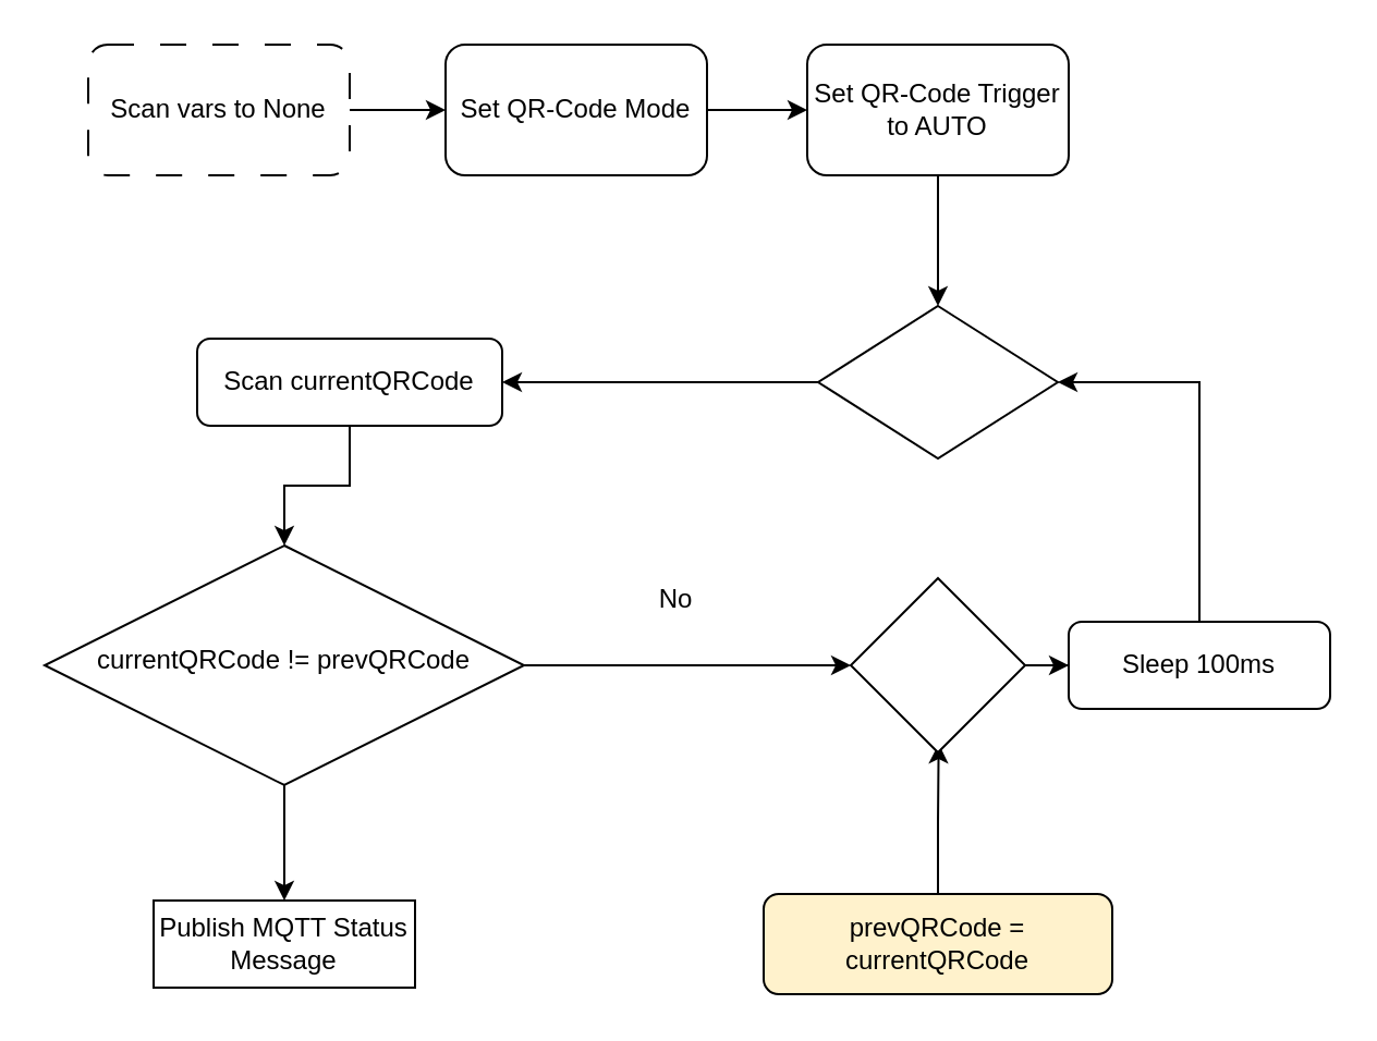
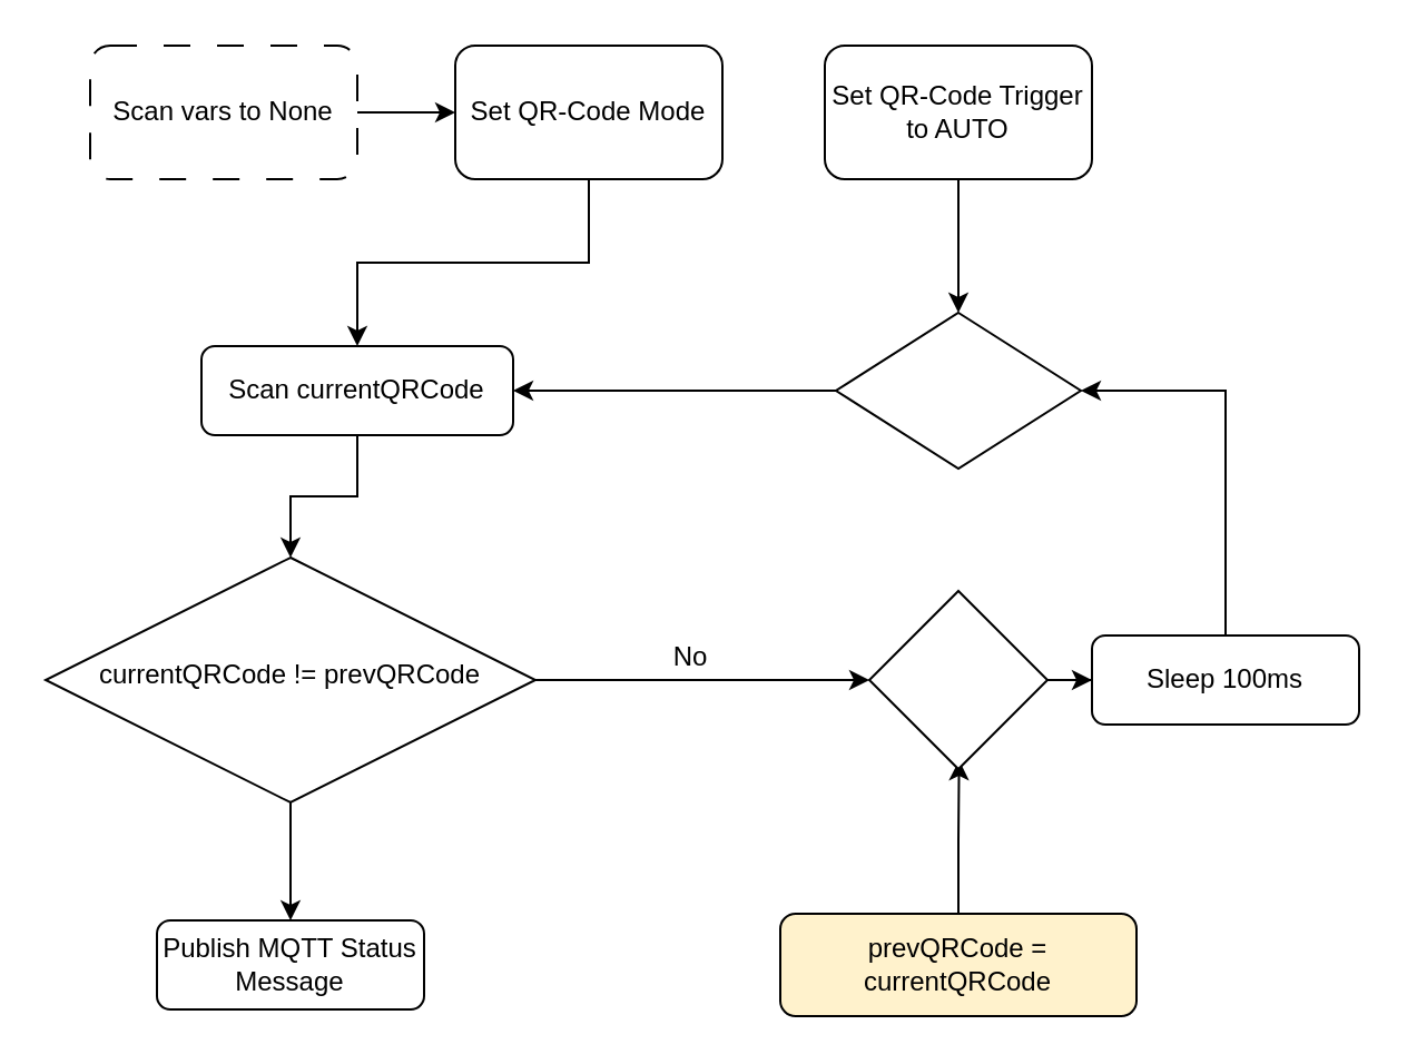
  <mxCell id="0" />
  <mxCell id="1" parent="0" />
  <mxCell id="2" style="edgeStyle=orthogonalEdgeStyle;rounded=0;orthogonalLoop=1;jettySize=auto;html=1;entryX=0.5;entryY=0;entryDx=0;entryDy=0;" parent="1" source="3" target="6" edge="1"><mxGeometry relative="1" as="geometry" /></mxCell>
  <mxCell id="3" value="Scan currentQRCode" style="rounded=1;whiteSpace=wrap;html=1;fontSize=12;glass=0;strokeWidth=1;shadow=0;" parent="1" vertex="1"><mxGeometry x="90" y="155" width="140" height="40" as="geometry" /></mxCell>
  <mxCell id="4" style="edgeStyle=orthogonalEdgeStyle;rounded=0;orthogonalLoop=1;jettySize=auto;html=1;" parent="1" source="6" target="9" edge="1"><mxGeometry relative="1" as="geometry" /></mxCell>
  <mxCell id="5" style="edgeStyle=orthogonalEdgeStyle;rounded=0;orthogonalLoop=1;jettySize=auto;html=1;" parent="1" source="6" target="22" edge="1"><mxGeometry relative="1" as="geometry"><Array as="points" /></mxGeometry></mxCell>
  <mxCell id="6" value="&lt;div&gt;currentQRCode != prevQRCode&lt;/div&gt;" style="rhombus;whiteSpace=wrap;html=1;shadow=0;fontFamily=Helvetica;fontSize=12;align=center;strokeWidth=1;spacing=6;spacingTop=-4;" parent="1" vertex="1"><mxGeometry x="20" y="250" width="220" height="110" as="geometry" /></mxCell>
  <mxCell id="7" style="edgeStyle=orthogonalEdgeStyle;rounded=0;orthogonalLoop=1;jettySize=auto;html=1;" parent="1" source="8" target="15" edge="1"><mxGeometry relative="1" as="geometry"><Array as="points"><mxPoint x="550" y="175" /></Array></mxGeometry></mxCell>
  <mxCell id="8" value="Sleep 100ms" style="rounded=1;whiteSpace=wrap;html=1;fontSize=12;glass=0;strokeWidth=1;shadow=0;" parent="1" vertex="1"><mxGeometry x="490" y="285" width="120" height="40" as="geometry" /></mxCell>
- <mxCell id="9" value="Publish MQTT Status Message" style="whiteSpace=wrap;html=1;fontSize=12;glass=0;strokeWidth=1;shadow=0;rounded=0;" parent="1" vertex="1"><mxGeometry x="70" y="413" width="120" height="40" as="geometry" /></mxCell>
+ <mxCell id="9" value="Publish MQTT Status Message" style="rounded=1;whiteSpace=wrap;html=1;fontSize=12;glass=0;strokeWidth=1;shadow=0;" parent="1" vertex="1"><mxGeometry x="70" y="413" width="120" height="40" as="geometry" /></mxCell>
  <mxCell id="10" style="edgeStyle=orthogonalEdgeStyle;rounded=0;orthogonalLoop=1;jettySize=auto;html=1;entryX=0.504;entryY=0.95;entryDx=0;entryDy=0;entryPerimeter=0;" parent="1" source="11" target="22" edge="1"><mxGeometry relative="1" as="geometry" /></mxCell>
  <mxCell id="11" value="prevQRCode = currentQRCode" style="rounded=1;whiteSpace=wrap;html=1;fillColor=#fff2cc;" parent="1" vertex="1"><mxGeometry x="350" y="410" width="160" height="46" as="geometry" /></mxCell>
- <mxCell id="12" style="edgeStyle=orthogonalEdgeStyle;rounded=0;orthogonalLoop=1;jettySize=auto;html=1;" parent="1" source="13" target="20" edge="1"><mxGeometry relative="1" as="geometry" /></mxCell>
+ <mxCell id="12" style="edgeStyle=orthogonalEdgeStyle;rounded=0;orthogonalLoop=1;jettySize=auto;html=1;" parent="1" source="13" target="3" edge="1"><mxGeometry relative="1" as="geometry" /></mxCell>
  <mxCell id="13" value="Set QR-Code Mode" style="rounded=1;whiteSpace=wrap;html=1;" parent="1" vertex="1"><mxGeometry x="204" y="20" width="120" height="60" as="geometry" /></mxCell>
  <mxCell id="14" style="edgeStyle=orthogonalEdgeStyle;rounded=0;orthogonalLoop=1;jettySize=auto;html=1;" parent="1" source="15" target="3" edge="1"><mxGeometry relative="1" as="geometry"><Array as="points"><mxPoint x="130" y="165" /></Array></mxGeometry></mxCell>
  <mxCell id="15" value="" style="rhombus;whiteSpace=wrap;html=1;" parent="1" vertex="1"><mxGeometry x="375" y="140" width="110" height="70" as="geometry" /></mxCell>
- <mxCell id="16" value="No" style="text;html=1;align=center;verticalAlign=middle;whiteSpace=wrap;rounded=0;" parent="1" vertex="1"><mxGeometry x="280" y="260" width="60" height="30" as="geometry" /></mxCell>
+ <mxCell id="16" value="No" style="text;html=1;align=center;verticalAlign=middle;whiteSpace=wrap;rounded=0;" parent="1" vertex="1"><mxGeometry x="280" y="280" width="60" height="30" as="geometry" /></mxCell>
  <mxCell id="17" style="edgeStyle=orthogonalEdgeStyle;rounded=0;orthogonalLoop=1;jettySize=auto;html=1;" parent="1" source="18" target="13" edge="1"><mxGeometry relative="1" as="geometry" /></mxCell>
  <mxCell id="18" value="Scan vars to None" style="rounded=1;whiteSpace=wrap;html=1;dashed=1;dashPattern=12 12;" parent="1" vertex="1"><mxGeometry x="40" y="20" width="120" height="60" as="geometry" /></mxCell>
  <mxCell id="19" style="edgeStyle=orthogonalEdgeStyle;rounded=0;orthogonalLoop=1;jettySize=auto;html=1;" edge="1" parent="1" source="20" target="15"><mxGeometry relative="1" as="geometry" /></mxCell>
  <mxCell id="20" value="Set QR-Code Trigger to AUTO" style="rounded=1;whiteSpace=wrap;html=1;" vertex="1" parent="1"><mxGeometry x="370" y="20" width="120" height="60" as="geometry" /></mxCell>
  <mxCell id="21" style="edgeStyle=orthogonalEdgeStyle;rounded=0;orthogonalLoop=1;jettySize=auto;html=1;" edge="1" parent="1" source="22" target="8"><mxGeometry relative="1" as="geometry" /></mxCell>
  <mxCell id="22" value="" style="rhombus;whiteSpace=wrap;html=1;" vertex="1" parent="1"><mxGeometry x="390" y="265" width="80" height="80" as="geometry" /></mxCell>
